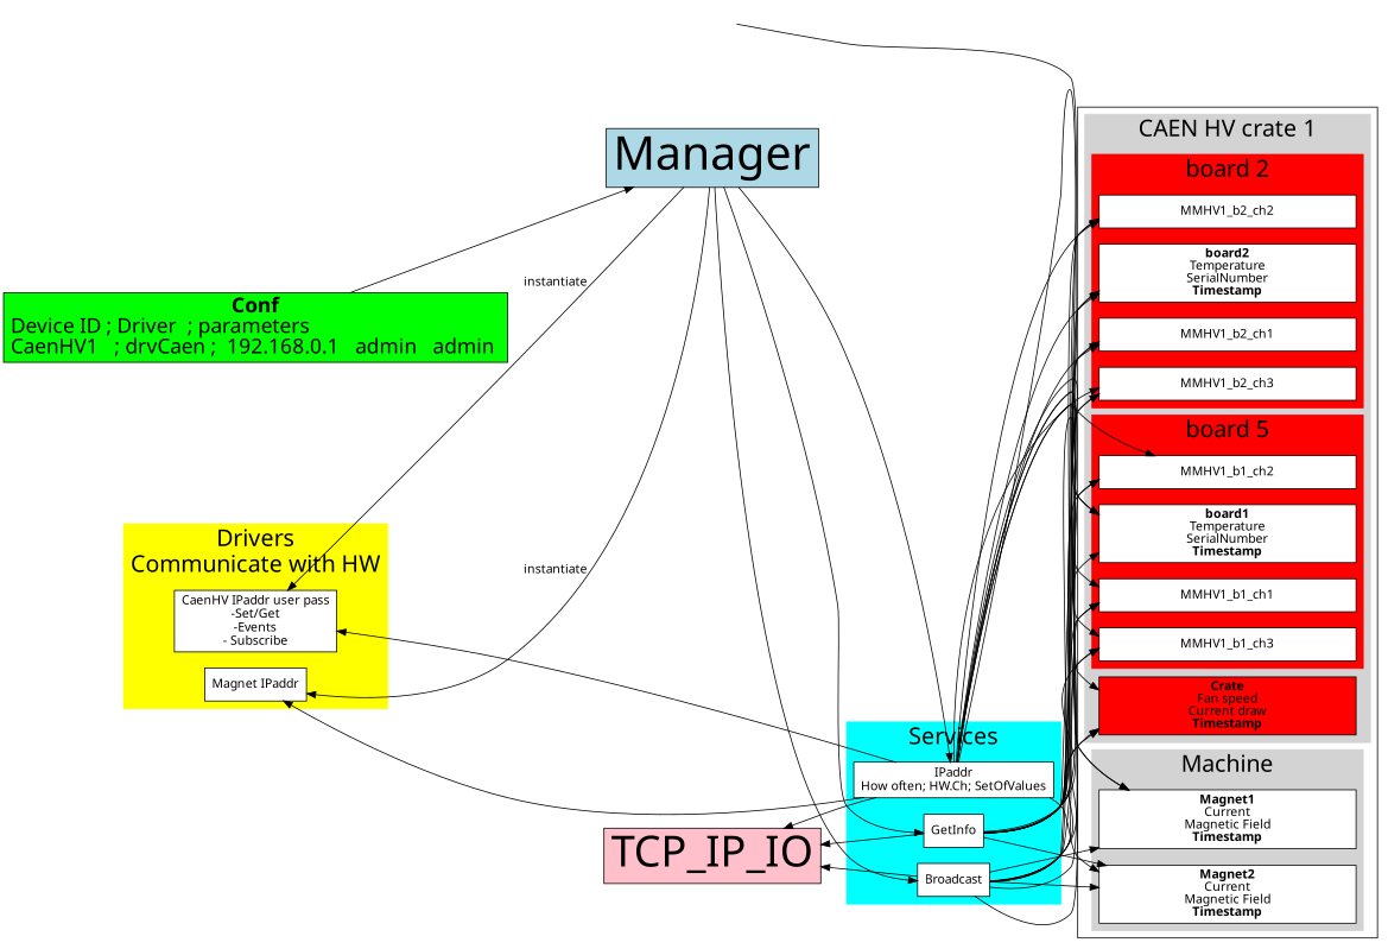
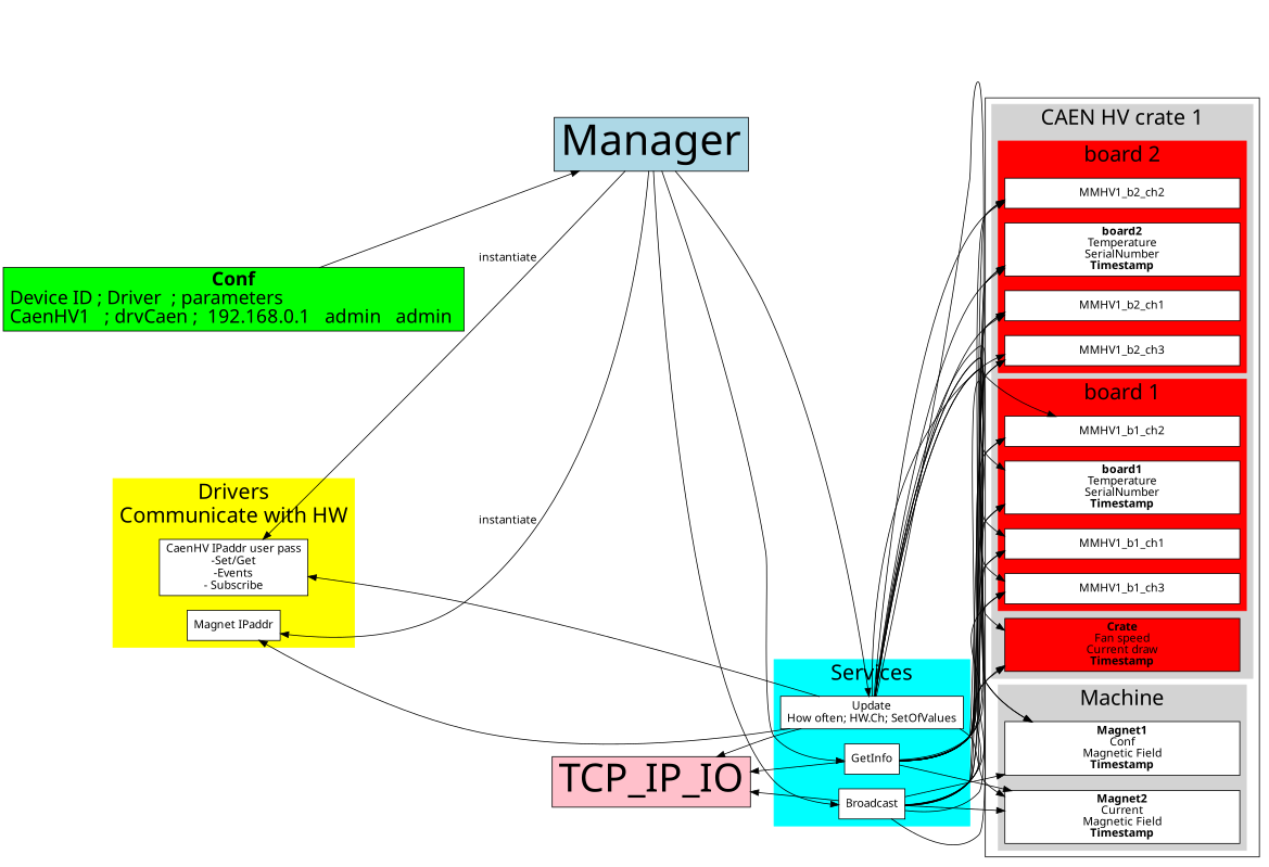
  digraph {
    compound=true
    fontname="Noto Sans"
    fontsize=26
    newrank=true
    rankdir=LR
    remincross=true
    node [fontname="Noto Sans" shape=record fillcolor=white style=filled]
    edge [fontname="Noto Sans" constraint=false]
    2 [fontcolor=invis shape=none fillcolor="" style=""]
    3 [fontcolor=invis shape=none fillcolor="" style=""]
    4 [fontcolor=invis shape=none fillcolor="" style=""]
    5 [fontcolor=invis shape=none fillcolor="" style=""]
    6 [fontcolor=invis shape=none fillcolor="" style=""]
-   n6 [label=<<b>Magnet1</b><br/>Current<br/>Magnetic Field<br/><b>Timestamp</b>> width=4]
+   n6 [label=<<b>Magnet1</b><br/>Conf<br/>Magnetic Field<br/><b>Timestamp</b>> width=4]
    n7 [label=<<b>Magnet2</b><br/>Current<br/>Magnetic Field<br/><b>Timestamp</b>> width=4]
    MMHV1_b1_ch2 [width=4]
    n9 [bgcolor=red fillcolor=red label=<<b>Crate</b><br/>Fan speed<br/>Current draw<br/><b>Timestamp</b>> width=4]
    MMHV1_b2_ch2 [width=4]
    n11 [bgcolor=green fillcolor=green fontsize=23 label=<<b>Conf</b><br/>Device ID ; Driver  ; parameters<br align="left"/>CaenHV1   ; drvCaen ;  192.168.0.1   admin   admin <br align="left"/>>]
    Manager [bgcolor=lightblue fillcolor=lightblue fontsize=52]
    TCP_IP_IO [bgcolor=pink fillcolor=pink fontsize=48]
-   n14 [label="IPaddr\nHow often;   HW.Ch;   SetOfValues"]
+   n14 [label="Update\nHow often;   HW.Ch;   SetOfValues"]
    n15 [label=<<b>board1</b><br/>Temperature<br/>SerialNumber<br/><b>Timestamp</b>> width=4]
    MMHV1_b1_ch1 [width=4]
    MMHV1_b1_ch3 [width=4]
    n18 [label=<<b>board2</b><br/>Temperature<br/>SerialNumber<br/><b>Timestamp</b>> width=4]
    MMHV1_b2_ch1 [width=4]
    MMHV1_b2_ch3 [width=4]
    n21 [label="CaenHV IPaddr user pass\n-Set/Get\n-Events\n- Subscribe"]
    n22 [label="Magnet IPaddr"]
    GetInfo
    Broadcast
    subgraph sub_1 {
      2
      3
      4
      5
      6
    }
    subgraph sub_2 {
      rank=same
      6
      n7
      n9
      MMHV1_b2_ch2
    }
    subgraph sub_3 {
      rank=same
      5
      n6
      n7
      MMHV1_b1_ch2
    }
    subgraph sub_4 {
      rank=same
      2
      n11
    }
    subgraph sub_5 {
      rank=same
      3
      Manager
      TCP_IP_IO
    }
    subgraph sub_6 {
      rank=same
      4
      n14
    }
    subgraph cluster_7 {
      subgraph sub_8 {
        color=lightgrey
        label="Memory Map of the HW"
        style=filled
        subgraph sub_9 {
          color=lightgrey
          label="Memory Map of the HW"
          style=filled
          subgraph cluster_10 {
            color=lightgrey
            label="CAEN HV crate 1"
            style=filled
            n9
            subgraph sub_11 {
              color=red
              label="board 1"
              rank=same
              style=filled
              subgraph cluster_12 {
                color=red
-               label="board 5"
+               label="board 1"
                rank=same
                style=filled
                MMHV1_b1_ch2
                n15
                MMHV1_b1_ch1
                MMHV1_b1_ch3
              }
            }
            subgraph cluster_13 {
              color=red
              label="board 2"
              rank=same
              style=filled
              MMHV1_b2_ch2
              n18
              MMHV1_b2_ch1
              MMHV1_b2_ch3
            }
          }
          subgraph cluster_14 {
            color=lightgrey
            label=Machine
            rank=same
            style=filled
            n6
            n7
          }
        }
      }
    }
    subgraph cluster_15 {
      color=yellow
      label="Drivers\nCommunicate with HW"
      rank=same
      style=filled
      n21
      n22
    }
    subgraph cluster_16 {
      color=cyan
      label=Services
      rank=same
      style=filled
      n14
      GetInfo
      Broadcast
    }
    2 -> 3 [arrowhead=none style=invis constraint=""]
    3 -> 4 [arrowhead=none style=invis constraint=""]
    4 -> 5 [arrowhead=none style=invis constraint=""]
    5 -> 6 [arrowhead=none style=invis constraint=""]
    Manager -> n11 [dir=back]
    Manager -> n14
    Manager -> n21 [label=instantiate]
    Manager -> n22 [label=instantiate]
    Manager -> GetInfo
    Manager -> Broadcast
    n14 -> n6
    n14 -> n7
    n14 -> MMHV1_b1_ch2
    n14 -> n9
    n14 -> MMHV1_b2_ch2
    n14 -> TCP_IP_IO
    n14 -> n15
    n14 -> MMHV1_b1_ch1
    n14 -> MMHV1_b1_ch3
    n14 -> n18
    n14 -> MMHV1_b2_ch1
    n14 -> MMHV1_b2_ch3
    n14 -> n21
    n14 -> n22
    GetInfo -> n6
    GetInfo -> n7
    GetInfo -> MMHV1_b1_ch2
    GetInfo -> n9
    GetInfo -> MMHV1_b2_ch2
    GetInfo -> TCP_IP_IO
    GetInfo -> n15
    GetInfo -> MMHV1_b1_ch1
    GetInfo -> MMHV1_b1_ch3
    GetInfo -> n18
    GetInfo -> MMHV1_b2_ch1
    GetInfo -> MMHV1_b2_ch3
    Broadcast -> n6
    Broadcast -> n7
    Broadcast -> MMHV1_b1_ch2
    Broadcast -> n9
    Broadcast -> MMHV1_b2_ch2
    Broadcast -> TCP_IP_IO
-   3 -> n15
+   Broadcast -> n15
    Broadcast -> MMHV1_b1_ch1
    Broadcast -> MMHV1_b1_ch3
    Broadcast -> n18
    Broadcast -> MMHV1_b2_ch1
    Broadcast -> MMHV1_b2_ch3
  }
